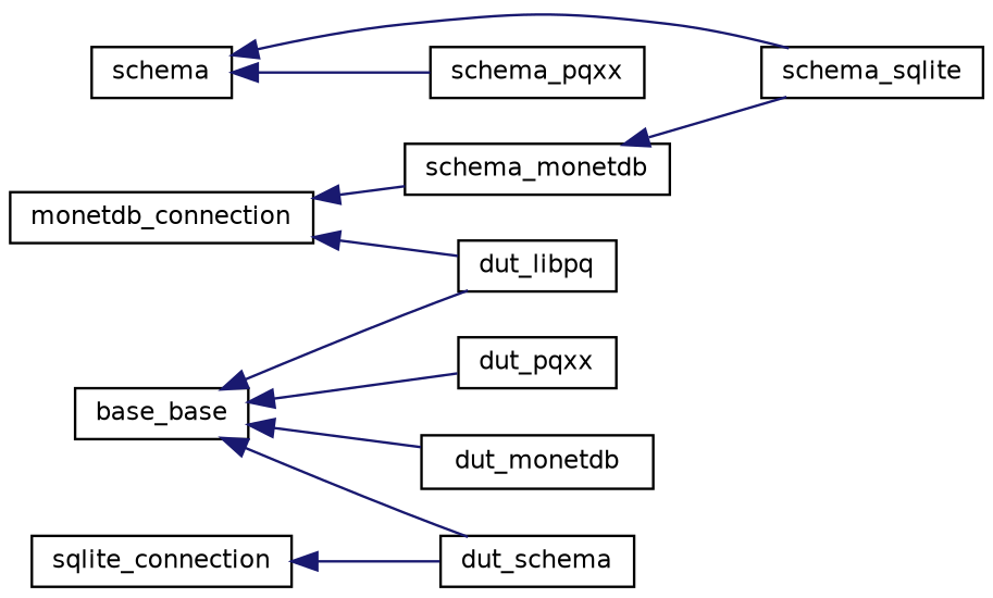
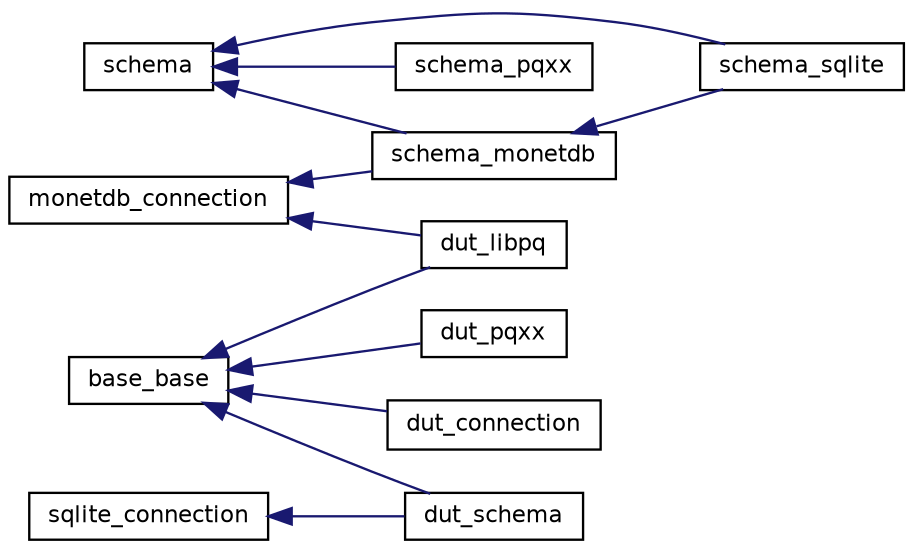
  digraph {
    rankdir=LR
    node [color=black fillcolor=white fontname=Helvetica fontsize=10 shape=record style=filled]
    edge [color=midnightblue dir=back fontname=Helvetica fontsize=10 labelfontname=Helvetica labelfontsize=10 style=solid]
    n1 [height=0.2 label=base_base width=0.4]
    n2 [height=0.2 label=dut_libpq width=0.4]
-   n3 [height=0.2 label=dut_monetdb width=0.4]
+   n3 [height=0.2 label=dut_connection width=0.4]
    n4 [height=0.2 label=dut_pqxx width=0.4]
    n5 [height=0.2 label=dut_schema width=0.4]
    n6 [height=0.2 label=monetdb_connection width=0.4]
    n7 [height=0.2 label=schema_monetdb width=0.4]
    n8 [height=0.2 label=schema_sqlite width=0.4]
    n9 [height=0.2 label=schema width=0.4]
    n10 [height=0.2 label=schema_pqxx width=0.4]
    n11 [height=0.2 label=sqlite_connection width=0.4]
    n1 -> n2
    n1 -> n3
    n1 -> n4
    n1 -> n5
    n6 -> n2
    n6 -> n7
    n7 -> n8
+   n9 -> n7
    n9 -> n8
    n9 -> n10
    n11 -> n5
  }
